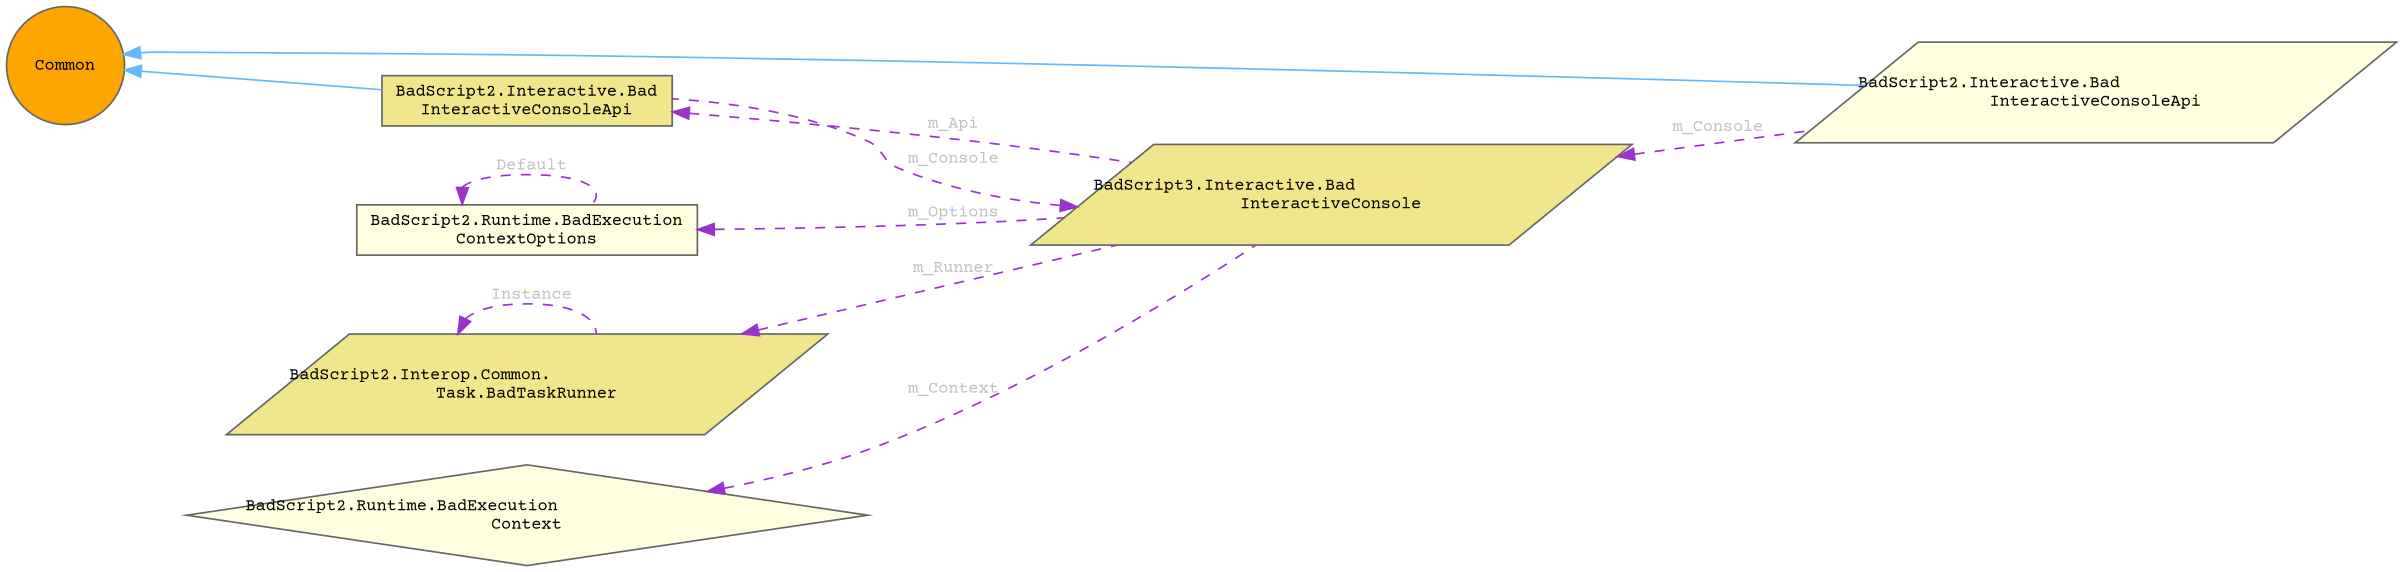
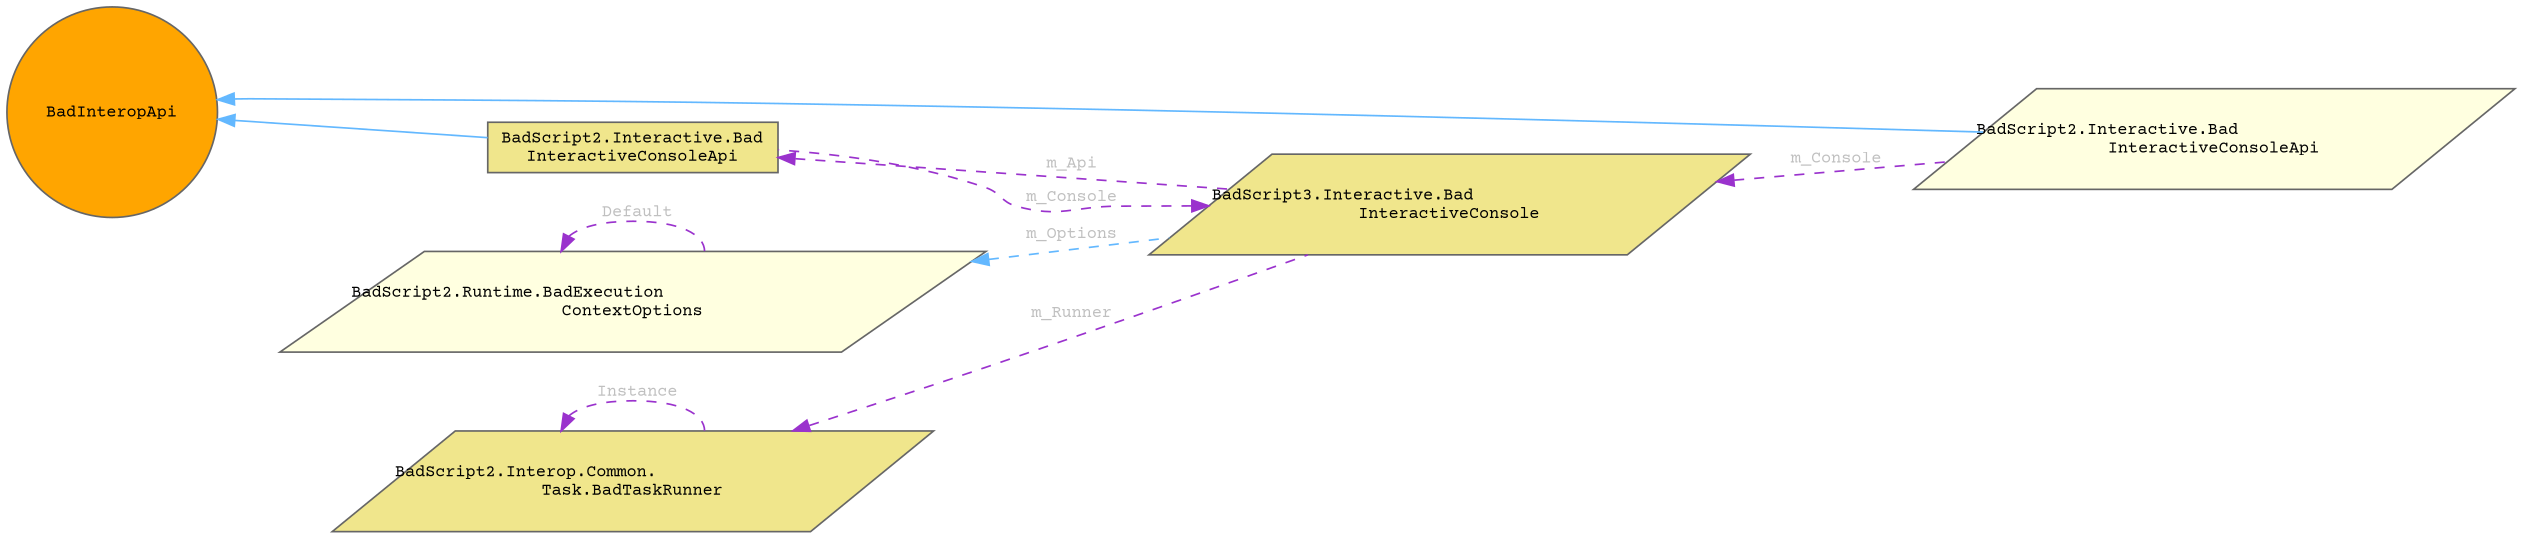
  digraph {
    fontname="Courier Prime"
    rankdir=LR
    node [color=gray40 fillcolor=lightyellow fontname="Courier Prime" fontsize=10 shape=parallelogram style=filled]
    edge [color=darkorchid3 dir=back fontname="Courier Prime" fontsize=10 labelfontname=Helvetica labelfontsize=10 style=dashed fontcolor=grey]
    n1 [fontcolor=black height=0.2 label="BadScript2.Interactive.Bad\lInteractiveConsoleApi" width=0.4]
-   n2 [fillcolor=orange height=0.2 label=Common shape=circle width=0.4]
+   n2 [fillcolor=orange height=0.2 label=BadInteropApi shape=circle width=0.4]
    n3 [fillcolor=khaki height=0.2 label="BadScript2.Interactive.Bad\lInteractiveConsoleApi" shape=box width=0.4]
    n4 [fillcolor=khaki height=0.2 label="BadScript3.Interactive.Bad\lInteractiveConsole" width=0.4]
-   n5 [height=0.2 label="BadScript2.Runtime.BadExecution\lContextOptions" shape=box width=0.4]
+   n5 [height=0.2 label="BadScript2.Runtime.BadExecution\lContextOptions" width=0.4]
    n6 [fillcolor=khaki height=0.2 label="BadScript2.Interop.Common.\lTask.BadTaskRunner" width=0.4]
-   n7 [height=0.2 label="BadScript2.Runtime.BadExecution\lContext" shape=diamond width=0.4]
    n2 -> n1 [color=steelblue1 style=solid fontcolor=""]
    n2 -> n3 [color=steelblue1 style=solid fontcolor=""]
    n3 -> n4 [label=" m_Api"]
    n4 -> n1 [label=" m_Console"]
    n4 -> n3 [label=" m_Console"]
-   n5 -> n4 [label=" m_Options"]
+   n5 -> n4 [color=steelblue1 label=" m_Options"]
    n5 -> n5 [label=" Default"]
    n6 -> n4 [label=" m_Runner"]
    n6 -> n6 [label=" Instance"]
-   n7 -> n4 [label=" m_Context"]
  }
